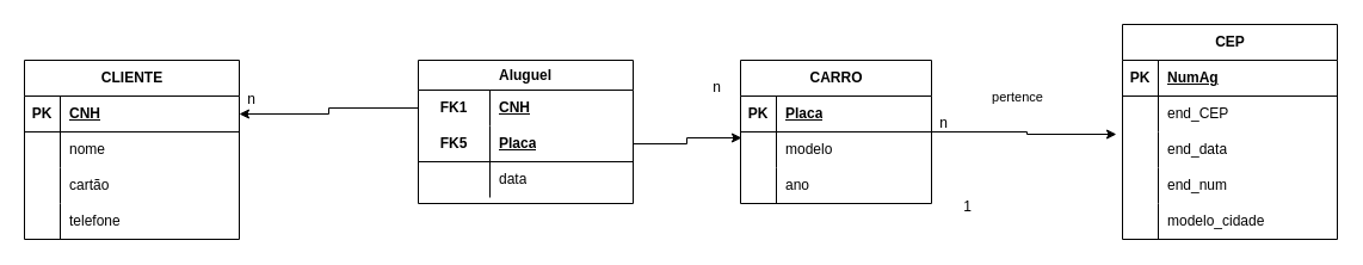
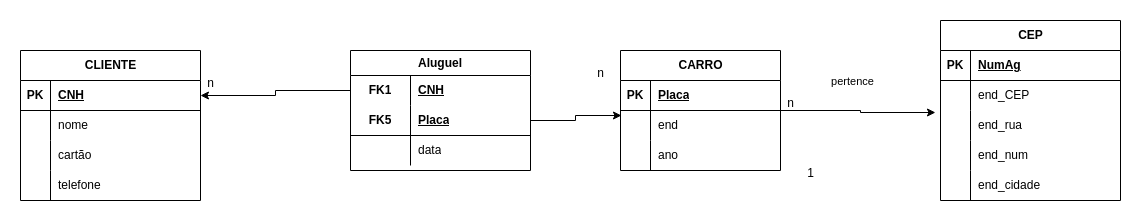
  <mxCell id="0" />
  <mxCell id="1" parent="0" />
  <mxCell id="2" value="CLIENTE" style="shape=table;startSize=30;container=1;collapsible=1;childLayout=tableLayout;fixedRows=1;rowLines=0;fontStyle=1;align=center;resizeLast=1;html=1;" parent="1" vertex="1"><mxGeometry x="20" y="50" width="180" height="150" as="geometry" /></mxCell>
  <mxCell id="3" value="" style="shape=tableRow;horizontal=0;startSize=0;swimlaneHead=0;swimlaneBody=0;fillColor=none;collapsible=0;dropTarget=0;points=[[0,0.5],[1,0.5]];portConstraint=eastwest;top=0;left=0;right=0;bottom=1;" parent="2" vertex="1"><mxGeometry y="30" width="180" height="30" as="geometry" /></mxCell>
  <mxCell id="4" value="PK" style="shape=partialRectangle;connectable=0;fillColor=none;top=0;left=0;bottom=0;right=0;fontStyle=1;overflow=hidden;whiteSpace=wrap;html=1;" parent="3" vertex="1"><mxGeometry width="30" height="30" as="geometry"><mxRectangle width="30" height="30" as="alternateBounds" /></mxGeometry></mxCell>
  <mxCell id="5" value="CNH" style="shape=partialRectangle;connectable=0;fillColor=none;top=0;left=0;bottom=0;right=0;align=left;spacingLeft=6;fontStyle=5;overflow=hidden;whiteSpace=wrap;html=1;" parent="3" vertex="1"><mxGeometry x="30" width="150" height="30" as="geometry"><mxRectangle width="150" height="30" as="alternateBounds" /></mxGeometry></mxCell>
  <mxCell id="6" value="" style="shape=tableRow;horizontal=0;startSize=0;swimlaneHead=0;swimlaneBody=0;fillColor=none;collapsible=0;dropTarget=0;points=[[0,0.5],[1,0.5]];portConstraint=eastwest;top=0;left=0;right=0;bottom=0;" parent="2" vertex="1"><mxGeometry y="60" width="180" height="30" as="geometry" /></mxCell>
  <mxCell id="7" value="" style="shape=partialRectangle;connectable=0;fillColor=none;top=0;left=0;bottom=0;right=0;editable=1;overflow=hidden;whiteSpace=wrap;html=1;" parent="6" vertex="1"><mxGeometry width="30" height="30" as="geometry"><mxRectangle width="30" height="30" as="alternateBounds" /></mxGeometry></mxCell>
  <mxCell id="8" value="nome" style="shape=partialRectangle;connectable=0;fillColor=none;top=0;left=0;bottom=0;right=0;align=left;spacingLeft=6;overflow=hidden;whiteSpace=wrap;html=1;" parent="6" vertex="1"><mxGeometry x="30" width="150" height="30" as="geometry"><mxRectangle width="150" height="30" as="alternateBounds" /></mxGeometry></mxCell>
  <mxCell id="9" value="" style="shape=tableRow;horizontal=0;startSize=0;swimlaneHead=0;swimlaneBody=0;fillColor=none;collapsible=0;dropTarget=0;points=[[0,0.5],[1,0.5]];portConstraint=eastwest;top=0;left=0;right=0;bottom=0;" parent="2" vertex="1"><mxGeometry y="90" width="180" height="30" as="geometry" /></mxCell>
  <mxCell id="10" value="" style="shape=partialRectangle;connectable=0;fillColor=none;top=0;left=0;bottom=0;right=0;editable=1;overflow=hidden;whiteSpace=wrap;html=1;" parent="9" vertex="1"><mxGeometry width="30" height="30" as="geometry"><mxRectangle width="30" height="30" as="alternateBounds" /></mxGeometry></mxCell>
  <mxCell id="11" value="cartão" style="shape=partialRectangle;connectable=0;fillColor=none;top=0;left=0;bottom=0;right=0;align=left;spacingLeft=6;overflow=hidden;whiteSpace=wrap;html=1;" parent="9" vertex="1"><mxGeometry x="30" width="150" height="30" as="geometry"><mxRectangle width="150" height="30" as="alternateBounds" /></mxGeometry></mxCell>
  <mxCell id="12" value="" style="shape=tableRow;horizontal=0;startSize=0;swimlaneHead=0;swimlaneBody=0;fillColor=none;collapsible=0;dropTarget=0;points=[[0,0.5],[1,0.5]];portConstraint=eastwest;top=0;left=0;right=0;bottom=0;" parent="2" vertex="1"><mxGeometry y="120" width="180" height="30" as="geometry" /></mxCell>
  <mxCell id="13" value="" style="shape=partialRectangle;connectable=0;fillColor=none;top=0;left=0;bottom=0;right=0;editable=1;overflow=hidden;whiteSpace=wrap;html=1;" parent="12" vertex="1"><mxGeometry width="30" height="30" as="geometry"><mxRectangle width="30" height="30" as="alternateBounds" /></mxGeometry></mxCell>
  <mxCell id="14" value="telefone" style="shape=partialRectangle;connectable=0;fillColor=none;top=0;left=0;bottom=0;right=0;align=left;spacingLeft=6;overflow=hidden;whiteSpace=wrap;html=1;" parent="12" vertex="1"><mxGeometry x="30" width="150" height="30" as="geometry"><mxRectangle width="150" height="30" as="alternateBounds" /></mxGeometry></mxCell>
  <mxCell id="15" value="CARRO" style="shape=table;startSize=30;container=1;collapsible=1;childLayout=tableLayout;fixedRows=1;rowLines=0;fontStyle=1;align=center;resizeLast=1;html=1;" parent="1" vertex="1"><mxGeometry x="620" y="50" width="160" height="120" as="geometry" /></mxCell>
  <mxCell id="16" value="" style="shape=tableRow;horizontal=0;startSize=0;swimlaneHead=0;swimlaneBody=0;fillColor=none;collapsible=0;dropTarget=0;points=[[0,0.5],[1,0.5]];portConstraint=eastwest;top=0;left=0;right=0;bottom=1;" parent="15" vertex="1"><mxGeometry y="30" width="160" height="30" as="geometry" /></mxCell>
  <mxCell id="17" value="PK" style="shape=partialRectangle;connectable=0;fillColor=none;top=0;left=0;bottom=0;right=0;fontStyle=1;overflow=hidden;whiteSpace=wrap;html=1;" parent="16" vertex="1"><mxGeometry width="30" height="30" as="geometry"><mxRectangle width="30" height="30" as="alternateBounds" /></mxGeometry></mxCell>
  <mxCell id="18" value="Placa" style="shape=partialRectangle;connectable=0;fillColor=none;top=0;left=0;bottom=0;right=0;align=left;spacingLeft=6;fontStyle=5;overflow=hidden;whiteSpace=wrap;html=1;" parent="16" vertex="1"><mxGeometry x="30" width="130" height="30" as="geometry"><mxRectangle width="130" height="30" as="alternateBounds" /></mxGeometry></mxCell>
  <mxCell id="19" value="" style="shape=tableRow;horizontal=0;startSize=0;swimlaneHead=0;swimlaneBody=0;fillColor=none;collapsible=0;dropTarget=0;points=[[0,0.5],[1,0.5]];portConstraint=eastwest;top=0;left=0;right=0;bottom=0;" parent="15" vertex="1"><mxGeometry y="60" width="160" height="30" as="geometry" /></mxCell>
  <mxCell id="20" value="" style="shape=partialRectangle;connectable=0;fillColor=none;top=0;left=0;bottom=0;right=0;editable=1;overflow=hidden;whiteSpace=wrap;html=1;" parent="19" vertex="1"><mxGeometry width="30" height="30" as="geometry"><mxRectangle width="30" height="30" as="alternateBounds" /></mxGeometry></mxCell>
- <mxCell id="21" value="modelo" style="shape=partialRectangle;connectable=0;fillColor=none;top=0;left=0;bottom=0;right=0;align=left;spacingLeft=6;overflow=hidden;whiteSpace=wrap;html=1;" parent="19" vertex="1"><mxGeometry x="30" width="130" height="30" as="geometry"><mxRectangle width="130" height="30" as="alternateBounds" /></mxGeometry></mxCell>
+ <mxCell id="21" value="end" style="shape=partialRectangle;connectable=0;fillColor=none;top=0;left=0;bottom=0;right=0;align=left;spacingLeft=6;overflow=hidden;whiteSpace=wrap;html=1;" parent="19" vertex="1"><mxGeometry x="30" width="130" height="30" as="geometry"><mxRectangle width="130" height="30" as="alternateBounds" /></mxGeometry></mxCell>
  <mxCell id="22" value="" style="shape=tableRow;horizontal=0;startSize=0;swimlaneHead=0;swimlaneBody=0;fillColor=none;collapsible=0;dropTarget=0;points=[[0,0.5],[1,0.5]];portConstraint=eastwest;top=0;left=0;right=0;bottom=0;" parent="15" vertex="1"><mxGeometry y="90" width="160" height="30" as="geometry" /></mxCell>
  <mxCell id="23" value="" style="shape=partialRectangle;connectable=0;fillColor=none;top=0;left=0;bottom=0;right=0;editable=1;overflow=hidden;whiteSpace=wrap;html=1;" parent="22" vertex="1"><mxGeometry width="30" height="30" as="geometry"><mxRectangle width="30" height="30" as="alternateBounds" /></mxGeometry></mxCell>
  <mxCell id="24" value="ano" style="shape=partialRectangle;connectable=0;fillColor=none;top=0;left=0;bottom=0;right=0;align=left;spacingLeft=6;overflow=hidden;whiteSpace=wrap;html=1;" parent="22" vertex="1"><mxGeometry x="30" width="130" height="30" as="geometry"><mxRectangle width="130" height="30" as="alternateBounds" /></mxGeometry></mxCell>
  <mxCell id="25" value="CEP " style="shape=table;startSize=30;container=1;collapsible=1;childLayout=tableLayout;fixedRows=1;rowLines=0;fontStyle=1;align=center;resizeLast=1;html=1;" parent="1" vertex="1"><mxGeometry x="940" y="20" width="180" height="180" as="geometry" /></mxCell>
  <mxCell id="26" value="" style="shape=tableRow;horizontal=0;startSize=0;swimlaneHead=0;swimlaneBody=0;fillColor=none;collapsible=0;dropTarget=0;points=[[0,0.5],[1,0.5]];portConstraint=eastwest;top=0;left=0;right=0;bottom=1;" parent="25" vertex="1"><mxGeometry y="30" width="180" height="30" as="geometry" /></mxCell>
  <mxCell id="27" value="PK" style="shape=partialRectangle;connectable=0;fillColor=none;top=0;left=0;bottom=0;right=0;fontStyle=1;overflow=hidden;whiteSpace=wrap;html=1;" parent="26" vertex="1"><mxGeometry width="30" height="30" as="geometry"><mxRectangle width="30" height="30" as="alternateBounds" /></mxGeometry></mxCell>
  <mxCell id="28" value="NumAg" style="shape=partialRectangle;connectable=0;fillColor=none;top=0;left=0;bottom=0;right=0;align=left;spacingLeft=6;fontStyle=5;overflow=hidden;whiteSpace=wrap;html=1;" parent="26" vertex="1"><mxGeometry x="30" width="150" height="30" as="geometry"><mxRectangle width="150" height="30" as="alternateBounds" /></mxGeometry></mxCell>
  <mxCell id="29" value="" style="shape=tableRow;horizontal=0;startSize=0;swimlaneHead=0;swimlaneBody=0;fillColor=none;collapsible=0;dropTarget=0;points=[[0,0.5],[1,0.5]];portConstraint=eastwest;top=0;left=0;right=0;bottom=0;" parent="25" vertex="1"><mxGeometry y="60" width="180" height="30" as="geometry" /></mxCell>
  <mxCell id="30" value="" style="shape=partialRectangle;connectable=0;fillColor=none;top=0;left=0;bottom=0;right=0;editable=1;overflow=hidden;whiteSpace=wrap;html=1;" parent="29" vertex="1"><mxGeometry width="30" height="30" as="geometry"><mxRectangle width="30" height="30" as="alternateBounds" /></mxGeometry></mxCell>
  <mxCell id="31" value="end_CEP" style="shape=partialRectangle;connectable=0;fillColor=none;top=0;left=0;bottom=0;right=0;align=left;spacingLeft=6;overflow=hidden;whiteSpace=wrap;html=1;" parent="29" vertex="1"><mxGeometry x="30" width="150" height="30" as="geometry"><mxRectangle width="150" height="30" as="alternateBounds" /></mxGeometry></mxCell>
  <mxCell id="32" value="" style="shape=tableRow;horizontal=0;startSize=0;swimlaneHead=0;swimlaneBody=0;fillColor=none;collapsible=0;dropTarget=0;points=[[0,0.5],[1,0.5]];portConstraint=eastwest;top=0;left=0;right=0;bottom=0;" parent="25" vertex="1"><mxGeometry y="90" width="180" height="30" as="geometry" /></mxCell>
  <mxCell id="33" value="" style="shape=partialRectangle;connectable=0;fillColor=none;top=0;left=0;bottom=0;right=0;editable=1;overflow=hidden;whiteSpace=wrap;html=1;" parent="32" vertex="1"><mxGeometry width="30" height="30" as="geometry"><mxRectangle width="30" height="30" as="alternateBounds" /></mxGeometry></mxCell>
- <mxCell id="34" value="end_data" style="shape=partialRectangle;connectable=0;fillColor=none;top=0;left=0;bottom=0;right=0;align=left;spacingLeft=6;overflow=hidden;whiteSpace=wrap;html=1;" parent="32" vertex="1"><mxGeometry x="30" width="150" height="30" as="geometry"><mxRectangle width="150" height="30" as="alternateBounds" /></mxGeometry></mxCell>
+ <mxCell id="34" value="end_rua" style="shape=partialRectangle;connectable=0;fillColor=none;top=0;left=0;bottom=0;right=0;align=left;spacingLeft=6;overflow=hidden;whiteSpace=wrap;html=1;" parent="32" vertex="1"><mxGeometry x="30" width="150" height="30" as="geometry"><mxRectangle width="150" height="30" as="alternateBounds" /></mxGeometry></mxCell>
  <mxCell id="35" value="" style="shape=tableRow;horizontal=0;startSize=0;swimlaneHead=0;swimlaneBody=0;fillColor=none;collapsible=0;dropTarget=0;points=[[0,0.5],[1,0.5]];portConstraint=eastwest;top=0;left=0;right=0;bottom=0;" parent="25" vertex="1"><mxGeometry y="120" width="180" height="30" as="geometry" /></mxCell>
  <mxCell id="36" value="" style="shape=partialRectangle;connectable=0;fillColor=none;top=0;left=0;bottom=0;right=0;editable=1;overflow=hidden;whiteSpace=wrap;html=1;" parent="35" vertex="1"><mxGeometry width="30" height="30" as="geometry"><mxRectangle width="30" height="30" as="alternateBounds" /></mxGeometry></mxCell>
  <mxCell id="37" value="end_num" style="shape=partialRectangle;connectable=0;fillColor=none;top=0;left=0;bottom=0;right=0;align=left;spacingLeft=6;overflow=hidden;whiteSpace=wrap;html=1;" parent="35" vertex="1"><mxGeometry x="30" width="150" height="30" as="geometry"><mxRectangle width="150" height="30" as="alternateBounds" /></mxGeometry></mxCell>
  <mxCell id="38" value="" style="shape=tableRow;horizontal=0;startSize=0;swimlaneHead=0;swimlaneBody=0;fillColor=none;collapsible=0;dropTarget=0;points=[[0,0.5],[1,0.5]];portConstraint=eastwest;top=0;left=0;right=0;bottom=0;" parent="25" vertex="1"><mxGeometry y="150" width="180" height="30" as="geometry" /></mxCell>
  <mxCell id="39" value="" style="shape=partialRectangle;connectable=0;fillColor=none;top=0;left=0;bottom=0;right=0;editable=1;overflow=hidden;whiteSpace=wrap;html=1;" parent="38" vertex="1"><mxGeometry width="30" height="30" as="geometry"><mxRectangle width="30" height="30" as="alternateBounds" /></mxGeometry></mxCell>
- <mxCell id="40" value="modelo_cidade" style="shape=partialRectangle;connectable=0;fillColor=none;top=0;left=0;bottom=0;right=0;align=left;spacingLeft=6;overflow=hidden;whiteSpace=wrap;html=1;" parent="38" vertex="1"><mxGeometry x="30" width="150" height="30" as="geometry"><mxRectangle width="150" height="30" as="alternateBounds" /></mxGeometry></mxCell>
+ <mxCell id="40" value="end_cidade" style="shape=partialRectangle;connectable=0;fillColor=none;top=0;left=0;bottom=0;right=0;align=left;spacingLeft=6;overflow=hidden;whiteSpace=wrap;html=1;" parent="38" vertex="1"><mxGeometry x="30" width="150" height="30" as="geometry"><mxRectangle width="150" height="30" as="alternateBounds" /></mxGeometry></mxCell>
  <mxCell id="41" value="Aluguel" style="shape=table;startSize=25;container=1;collapsible=1;childLayout=tableLayout;fixedRows=1;rowLines=0;fontStyle=1;align=center;resizeLast=1;html=1;whiteSpace=wrap;" parent="1" vertex="1"><mxGeometry x="350" y="50" width="180" height="120" as="geometry" /></mxCell>
  <mxCell id="42" value="" style="shape=tableRow;horizontal=0;startSize=0;swimlaneHead=0;swimlaneBody=0;fillColor=none;collapsible=0;dropTarget=0;points=[[0,0.5],[1,0.5]];portConstraint=eastwest;top=0;left=0;right=0;bottom=0;html=1;" parent="41" vertex="1"><mxGeometry y="25" width="180" height="30" as="geometry" /></mxCell>
  <mxCell id="43" value="FK1" style="shape=partialRectangle;connectable=0;fillColor=none;top=0;left=0;bottom=0;right=0;fontStyle=1;overflow=hidden;html=1;whiteSpace=wrap;" parent="42" vertex="1"><mxGeometry width="60" height="30" as="geometry"><mxRectangle width="60" height="30" as="alternateBounds" /></mxGeometry></mxCell>
  <mxCell id="44" value="CNH" style="shape=partialRectangle;connectable=0;fillColor=none;top=0;left=0;bottom=0;right=0;align=left;spacingLeft=6;fontStyle=5;overflow=hidden;html=1;whiteSpace=wrap;" parent="42" vertex="1"><mxGeometry x="60" width="120" height="30" as="geometry"><mxRectangle width="120" height="30" as="alternateBounds" /></mxGeometry></mxCell>
  <mxCell id="45" value="" style="shape=tableRow;horizontal=0;startSize=0;swimlaneHead=0;swimlaneBody=0;fillColor=none;collapsible=0;dropTarget=0;points=[[0,0.5],[1,0.5]];portConstraint=eastwest;top=0;left=0;right=0;bottom=1;html=1;" parent="41" vertex="1"><mxGeometry y="55" width="180" height="30" as="geometry" /></mxCell>
  <mxCell id="46" value="FK5" style="shape=partialRectangle;connectable=0;fillColor=none;top=0;left=0;bottom=0;right=0;fontStyle=1;overflow=hidden;html=1;whiteSpace=wrap;" parent="45" vertex="1"><mxGeometry width="60" height="30" as="geometry"><mxRectangle width="60" height="30" as="alternateBounds" /></mxGeometry></mxCell>
  <mxCell id="47" value="Placa" style="shape=partialRectangle;connectable=0;fillColor=none;top=0;left=0;bottom=0;right=0;align=left;spacingLeft=6;fontStyle=5;overflow=hidden;html=1;whiteSpace=wrap;" parent="45" vertex="1"><mxGeometry x="60" width="120" height="30" as="geometry"><mxRectangle width="120" height="30" as="alternateBounds" /></mxGeometry></mxCell>
  <mxCell id="48" value="" style="shape=tableRow;horizontal=0;startSize=0;swimlaneHead=0;swimlaneBody=0;fillColor=none;collapsible=0;dropTarget=0;points=[[0,0.5],[1,0.5]];portConstraint=eastwest;top=0;left=0;right=0;bottom=0;html=1;" parent="41" vertex="1"><mxGeometry y="85" width="180" height="30" as="geometry" /></mxCell>
  <mxCell id="49" value="" style="shape=partialRectangle;connectable=0;fillColor=none;top=0;left=0;bottom=0;right=0;editable=1;overflow=hidden;html=1;whiteSpace=wrap;" parent="48" vertex="1"><mxGeometry width="60" height="30" as="geometry"><mxRectangle width="60" height="30" as="alternateBounds" /></mxGeometry></mxCell>
  <mxCell id="50" value="data" style="shape=partialRectangle;connectable=0;fillColor=none;top=0;left=0;bottom=0;right=0;align=left;spacingLeft=6;overflow=hidden;html=1;whiteSpace=wrap;" parent="48" vertex="1"><mxGeometry x="60" width="120" height="30" as="geometry"><mxRectangle width="120" height="30" as="alternateBounds" /></mxGeometry></mxCell>
  <mxCell id="51" style="edgeStyle=orthogonalEdgeStyle;rounded=0;orthogonalLoop=1;jettySize=auto;html=1;entryX=-0.028;entryY=0.067;entryDx=0;entryDy=0;entryPerimeter=0;" parent="1" source="15" target="32" edge="1"><mxGeometry relative="1" as="geometry" /></mxCell>
  <mxCell id="52" value="pertence" style="edgeLabel;html=1;align=center;verticalAlign=middle;resizable=0;points=[];" parent="51" vertex="1" connectable="0"><mxGeometry x="-0.095" y="4" relative="1" as="geometry"><mxPoint y="-26" as="offset" /></mxGeometry></mxCell>
  <mxCell id="53" style="edgeStyle=orthogonalEdgeStyle;rounded=0;orthogonalLoop=1;jettySize=auto;html=1;entryX=1;entryY=0.5;entryDx=0;entryDy=0;" parent="1" source="42" target="3" edge="1"><mxGeometry relative="1" as="geometry" /></mxCell>
  <mxCell id="54" style="edgeStyle=orthogonalEdgeStyle;rounded=0;orthogonalLoop=1;jettySize=auto;html=1;entryX=0.006;entryY=0.167;entryDx=0;entryDy=0;entryPerimeter=0;" parent="1" source="45" target="19" edge="1"><mxGeometry relative="1" as="geometry" /></mxCell>
  <mxCell id="55" value="n" style="text;html=1;align=center;verticalAlign=middle;resizable=0;points=[];autosize=1;strokeColor=none;fillColor=none;" parent="1" vertex="1"><mxGeometry x="775" y="88" width="30" height="30" as="geometry" /></mxCell>
  <mxCell id="56" value="1" style="text;html=1;align=center;verticalAlign=middle;resizable=0;points=[];autosize=1;strokeColor=none;fillColor=none;" parent="1" vertex="1"><mxGeometry x="795" y="158" width="30" height="30" as="geometry" /></mxCell>
  <mxCell id="57" value="n" style="text;html=1;align=center;verticalAlign=middle;resizable=0;points=[];autosize=1;strokeColor=none;fillColor=none;" parent="1" vertex="1"><mxGeometry x="195" y="68" width="30" height="30" as="geometry" /></mxCell>
  <mxCell id="58" value="n" style="text;html=1;align=center;verticalAlign=middle;resizable=0;points=[];autosize=1;strokeColor=none;fillColor=none;" parent="1" vertex="1"><mxGeometry x="585" y="58" width="30" height="30" as="geometry" /></mxCell>
